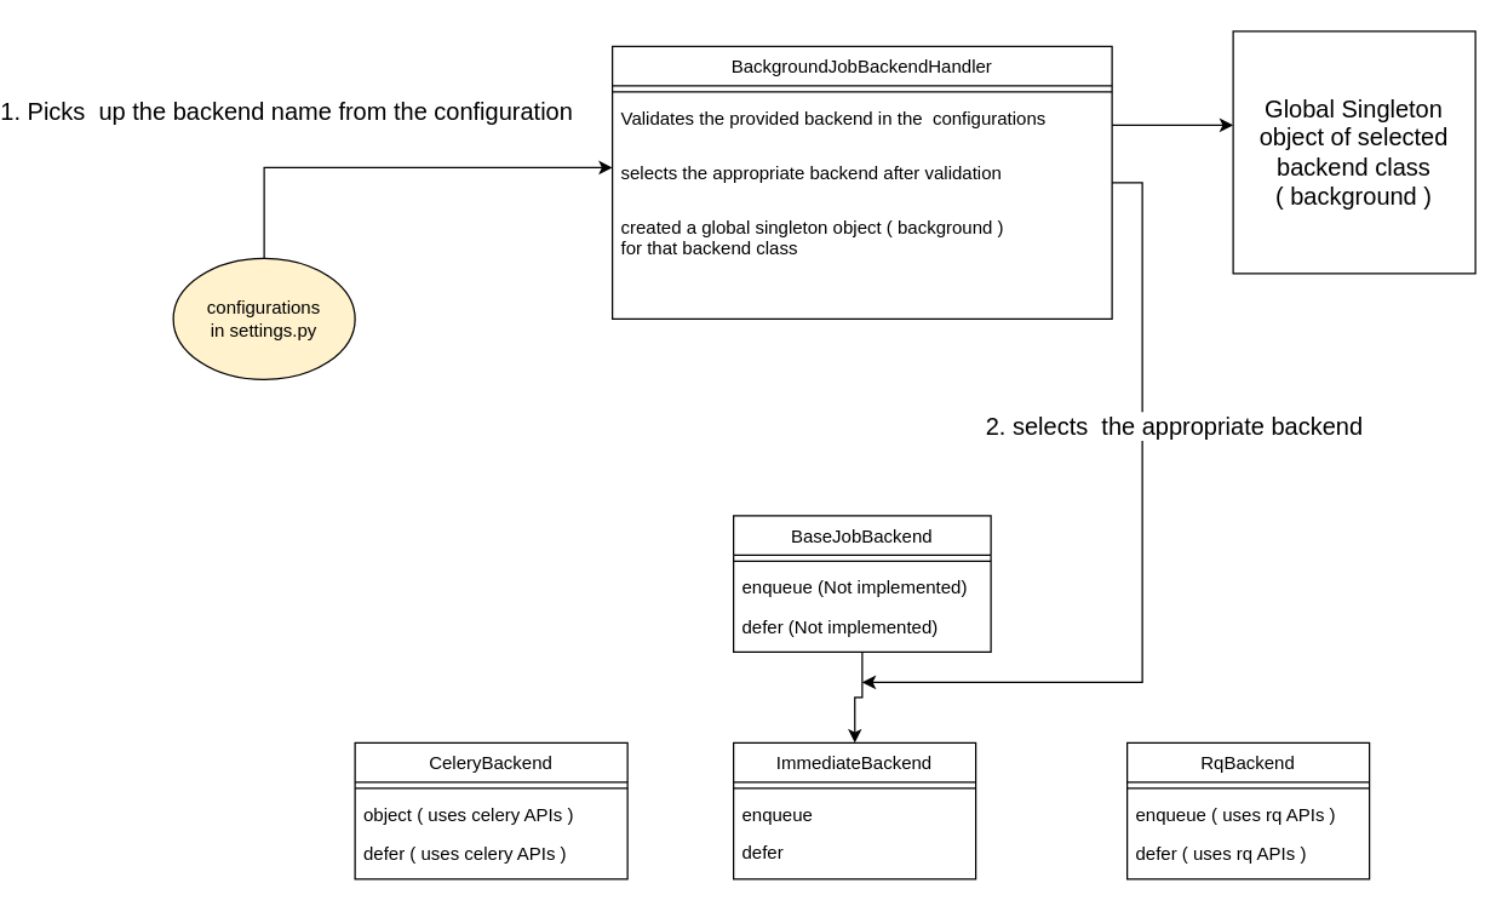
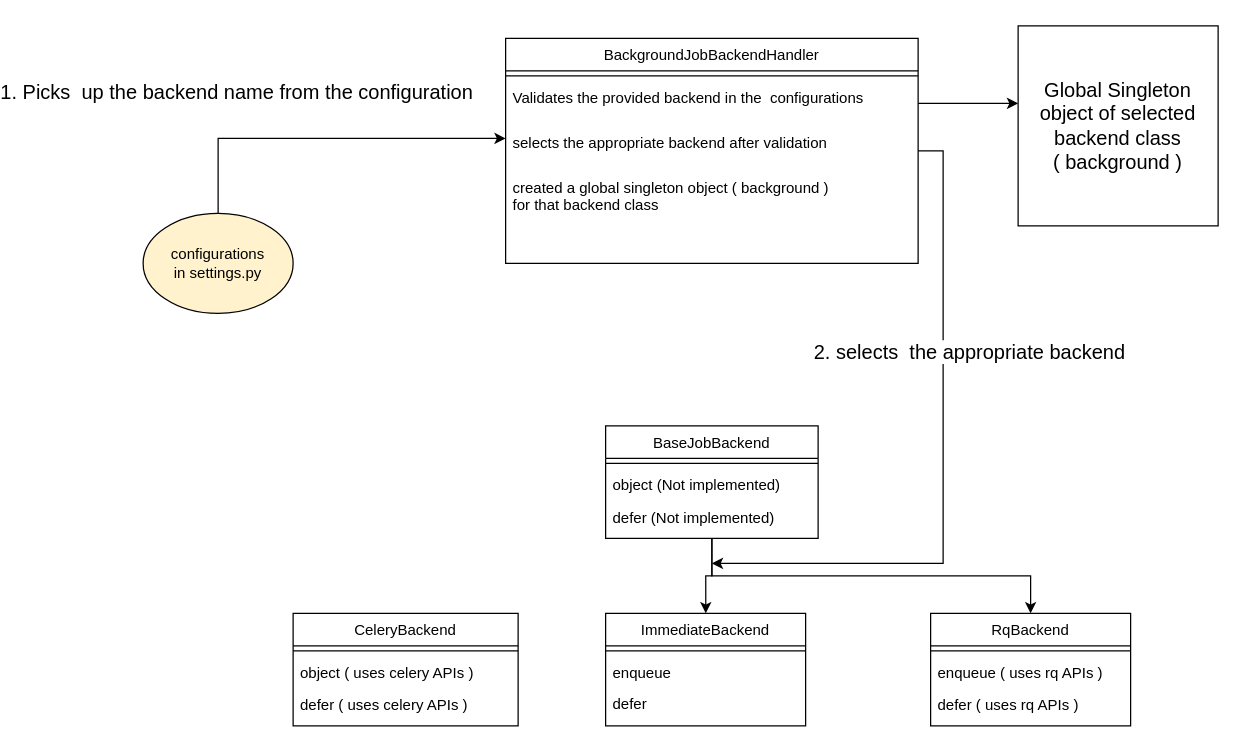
  <mxCell id="0" />
  <mxCell id="1" parent="0" />
  <mxCell id="2" style="edgeStyle=orthogonalEdgeStyle;rounded=0;orthogonalLoop=1;jettySize=auto;html=1;exitX=0.5;exitY=1;exitDx=0;exitDy=0;" edge="1" parent="1" source="4"><mxGeometry relative="1" as="geometry"><mxPoint x="470.143" y="490" as="targetPoint" /><Array as="points"><mxPoint x="475" y="460" /><mxPoint x="470" y="460" /></Array></mxGeometry></mxCell>
+ <mxCell id="3" style="edgeStyle=orthogonalEdgeStyle;rounded=0;orthogonalLoop=1;jettySize=auto;html=1;exitX=0.5;exitY=1;exitDx=0;exitDy=0;entryX=0.5;entryY=0;entryDx=0;entryDy=0;" edge="1" parent="1" source="4" target="16"><mxGeometry relative="1" as="geometry"><mxPoint x="790" y="480" as="targetPoint" /></mxGeometry></mxCell>
  <mxCell id="4" value="BaseJobBackend" style="swimlane;fontStyle=0;align=center;verticalAlign=top;childLayout=stackLayout;horizontal=1;startSize=26;horizontalStack=0;resizeParent=1;resizeLast=0;collapsible=1;marginBottom=0;rounded=0;shadow=0;strokeWidth=1;" parent="1" vertex="1"><mxGeometry x="390" y="340" width="170" height="90" as="geometry"><mxRectangle x="600" y="90" width="160" height="26" as="alternateBounds" /></mxGeometry></mxCell>
  <mxCell id="5" value="" style="line;html=1;strokeWidth=1;align=left;verticalAlign=middle;spacingTop=-1;spacingLeft=3;spacingRight=3;rotatable=0;labelPosition=right;points=[];portConstraint=eastwest;" parent="4" vertex="1"><mxGeometry y="26" width="170" height="8" as="geometry" /></mxCell>
- <mxCell id="6" value="enqueue (Not implemented)" style="text;align=left;verticalAlign=top;spacingLeft=4;spacingRight=4;overflow=hidden;rotatable=0;points=[[0,0.5],[1,0.5]];portConstraint=eastwest;" parent="4" vertex="1"><mxGeometry y="34" width="170" height="26" as="geometry" /></mxCell>
+ <mxCell id="6" value="object (Not implemented)" style="text;align=left;verticalAlign=top;spacingLeft=4;spacingRight=4;overflow=hidden;rotatable=0;points=[[0,0.5],[1,0.5]];portConstraint=eastwest;" parent="4" vertex="1"><mxGeometry y="34" width="170" height="26" as="geometry" /></mxCell>
  <mxCell id="7" value="defer (Not implemented)" style="text;align=left;verticalAlign=top;spacingLeft=4;spacingRight=4;overflow=hidden;rotatable=0;points=[[0,0.5],[1,0.5]];portConstraint=eastwest;" parent="4" vertex="1"><mxGeometry y="60" width="170" height="26" as="geometry" /></mxCell>
  <mxCell id="8" value="CeleryBackend" style="swimlane;fontStyle=0;align=center;verticalAlign=top;childLayout=stackLayout;horizontal=1;startSize=26;horizontalStack=0;resizeParent=1;resizeLast=0;collapsible=1;marginBottom=0;rounded=0;shadow=0;strokeWidth=1;" vertex="1" parent="1"><mxGeometry x="140" y="490" width="180" height="90" as="geometry"><mxRectangle x="600" y="90" width="160" height="26" as="alternateBounds" /></mxGeometry></mxCell>
  <mxCell id="9" value="" style="line;html=1;strokeWidth=1;align=left;verticalAlign=middle;spacingTop=-1;spacingLeft=3;spacingRight=3;rotatable=0;labelPosition=right;points=[];portConstraint=eastwest;" vertex="1" parent="8"><mxGeometry y="26" width="180" height="8" as="geometry" /></mxCell>
  <mxCell id="10" value="object ( uses celery APIs )" style="text;align=left;verticalAlign=top;spacingLeft=4;spacingRight=4;overflow=hidden;rotatable=0;points=[[0,0.5],[1,0.5]];portConstraint=eastwest;" vertex="1" parent="8"><mxGeometry y="34" width="180" height="26" as="geometry" /></mxCell>
  <mxCell id="11" value="defer ( uses celery APIs )" style="text;align=left;verticalAlign=top;spacingLeft=4;spacingRight=4;overflow=hidden;rotatable=0;points=[[0,0.5],[1,0.5]];portConstraint=eastwest;" vertex="1" parent="8"><mxGeometry y="60" width="180" height="26" as="geometry" /></mxCell>
  <mxCell id="12" value="ImmediateBackend" style="swimlane;fontStyle=0;align=center;verticalAlign=top;childLayout=stackLayout;horizontal=1;startSize=26;horizontalStack=0;resizeParent=1;resizeLast=0;collapsible=1;marginBottom=0;rounded=0;shadow=0;strokeWidth=1;" vertex="1" parent="1"><mxGeometry x="390" y="490" width="160" height="90" as="geometry"><mxRectangle x="600" y="90" width="160" height="26" as="alternateBounds" /></mxGeometry></mxCell>
  <mxCell id="13" value="" style="line;html=1;strokeWidth=1;align=left;verticalAlign=middle;spacingTop=-1;spacingLeft=3;spacingRight=3;rotatable=0;labelPosition=right;points=[];portConstraint=eastwest;" vertex="1" parent="12"><mxGeometry y="26" width="160" height="8" as="geometry" /></mxCell>
  <mxCell id="14" value="enqueue " style="text;align=left;verticalAlign=top;spacingLeft=4;spacingRight=4;overflow=hidden;rotatable=0;points=[[0,0.5],[1,0.5]];portConstraint=eastwest;" vertex="1" parent="12"><mxGeometry y="34" width="160" height="25" as="geometry" /></mxCell>
  <mxCell id="15" value="defer" style="text;align=left;verticalAlign=top;spacingLeft=4;spacingRight=4;overflow=hidden;rotatable=0;points=[[0,0.5],[1,0.5]];portConstraint=eastwest;" vertex="1" parent="12"><mxGeometry y="59" width="160" height="26" as="geometry" /></mxCell>
  <mxCell id="16" value="RqBackend" style="swimlane;fontStyle=0;align=center;verticalAlign=top;childLayout=stackLayout;horizontal=1;startSize=26;horizontalStack=0;resizeParent=1;resizeLast=0;collapsible=1;marginBottom=0;rounded=0;shadow=0;strokeWidth=1;" vertex="1" parent="1"><mxGeometry x="650" y="490" width="160" height="90" as="geometry"><mxRectangle x="600" y="90" width="160" height="26" as="alternateBounds" /></mxGeometry></mxCell>
  <mxCell id="17" value="" style="line;html=1;strokeWidth=1;align=left;verticalAlign=middle;spacingTop=-1;spacingLeft=3;spacingRight=3;rotatable=0;labelPosition=right;points=[];portConstraint=eastwest;" vertex="1" parent="16"><mxGeometry y="26" width="160" height="8" as="geometry" /></mxCell>
  <mxCell id="18" value="enqueue ( uses rq APIs )" style="text;align=left;verticalAlign=top;spacingLeft=4;spacingRight=4;overflow=hidden;rotatable=0;points=[[0,0.5],[1,0.5]];portConstraint=eastwest;" vertex="1" parent="16"><mxGeometry y="34" width="160" height="26" as="geometry" /></mxCell>
  <mxCell id="19" value="defer ( uses rq APIs )" style="text;align=left;verticalAlign=top;spacingLeft=4;spacingRight=4;overflow=hidden;rotatable=0;points=[[0,0.5],[1,0.5]];portConstraint=eastwest;" vertex="1" parent="16"><mxGeometry y="60" width="160" height="26" as="geometry" /></mxCell>
  <mxCell id="20" style="edgeStyle=orthogonalEdgeStyle;rounded=0;orthogonalLoop=1;jettySize=auto;html=1;exitX=1;exitY=0.5;exitDx=0;exitDy=0;" edge="1" parent="1" source="22"><mxGeometry relative="1" as="geometry"><mxPoint x="475" y="450" as="targetPoint" /><Array as="points"><mxPoint x="660" y="120" /><mxPoint x="660" y="450" /></Array></mxGeometry></mxCell>
  <mxCell id="21" value="2. selects&amp;nbsp; the appropriate backend" style="edgeLabel;html=1;align=center;verticalAlign=middle;resizable=0;points=[];fontSize=16;" vertex="1" connectable="0" parent="20"><mxGeometry x="-0.422" y="6" relative="1" as="geometry"><mxPoint x="14" y="25" as="offset" /></mxGeometry></mxCell>
  <mxCell id="22" value="BackgroundJobBackendHandler" style="swimlane;fontStyle=0;align=center;verticalAlign=top;childLayout=stackLayout;horizontal=1;startSize=26;horizontalStack=0;resizeParent=1;resizeLast=0;collapsible=1;marginBottom=0;rounded=0;shadow=0;strokeWidth=1;" vertex="1" parent="1"><mxGeometry x="310" y="30" width="330" height="180" as="geometry"><mxRectangle x="600" y="90" width="160" height="26" as="alternateBounds" /></mxGeometry></mxCell>
  <mxCell id="23" value="" style="line;html=1;strokeWidth=1;align=left;verticalAlign=middle;spacingTop=-1;spacingLeft=3;spacingRight=3;rotatable=0;labelPosition=right;points=[];portConstraint=eastwest;" vertex="1" parent="22"><mxGeometry y="26" width="330" height="8" as="geometry" /></mxCell>
  <mxCell id="24" value="Validates the provided backend in the  configurations&#10;" style="text;align=left;verticalAlign=top;spacingLeft=4;spacingRight=4;overflow=hidden;rotatable=0;points=[[0,0.5],[1,0.5]];portConstraint=eastwest;fontSize=12;" vertex="1" parent="22"><mxGeometry y="34" width="330" height="36" as="geometry" /></mxCell>
  <mxCell id="25" value="selects the appropriate backend after validation" style="text;align=left;verticalAlign=top;spacingLeft=4;spacingRight=4;overflow=hidden;rotatable=0;points=[[0,0.5],[1,0.5]];portConstraint=eastwest;" vertex="1" parent="22"><mxGeometry y="70" width="330" height="36" as="geometry" /></mxCell>
  <mxCell id="26" value="created a global singleton object ( background )&#10;for that backend class&#10;" style="text;align=left;verticalAlign=top;spacingLeft=4;spacingRight=4;overflow=hidden;rotatable=0;points=[[0,0.5],[1,0.5]];portConstraint=eastwest;" vertex="1" parent="22"><mxGeometry y="106" width="330" height="44" as="geometry" /></mxCell>
  <mxCell id="27" style="edgeStyle=orthogonalEdgeStyle;rounded=0;orthogonalLoop=1;jettySize=auto;html=1;" edge="1" parent="1"><mxGeometry relative="1" as="geometry"><mxPoint x="80" y="170.559" as="sourcePoint" /><mxPoint x="310" y="110" as="targetPoint" /><Array as="points"><mxPoint x="80" y="110" /></Array></mxGeometry></mxCell>
  <mxCell id="28" value="1. Picks&amp;nbsp; up the backend name from the configuration&amp;nbsp; " style="edgeLabel;html=1;align=center;verticalAlign=middle;resizable=0;points=[];fontSize=16;" vertex="1" connectable="0" parent="27"><mxGeometry x="-0.139" y="-1" relative="1" as="geometry"><mxPoint x="-48" y="-39" as="offset" /></mxGeometry></mxCell>
  <mxCell id="29" value="&lt;div&gt;configurations&lt;/div&gt;&lt;div&gt;in settings.py&lt;br&gt;&lt;/div&gt;" style="ellipse;whiteSpace=wrap;html=1;fillColor=#fff2cc;" vertex="1" parent="1"><mxGeometry x="20" y="170" width="120" height="80" as="geometry" /></mxCell>
  <mxCell id="30" style="edgeStyle=orthogonalEdgeStyle;rounded=0;orthogonalLoop=1;jettySize=auto;html=1;exitX=1;exitY=0.5;exitDx=0;exitDy=0;fontSize=16;" edge="1" parent="1" source="24"><mxGeometry relative="1" as="geometry"><mxPoint x="720" y="82" as="targetPoint" /></mxGeometry></mxCell>
  <mxCell id="31" value="&lt;div&gt;Global Singleton&lt;/div&gt;&lt;div&gt;object of selected&lt;/div&gt;&lt;div&gt;backend class&lt;/div&gt;&lt;div&gt;( background )&lt;br&gt;&lt;/div&gt;" style="whiteSpace=wrap;html=1;aspect=fixed;fontSize=16;" vertex="1" parent="1"><mxGeometry x="720" y="20" width="160" height="160" as="geometry" /></mxCell>
